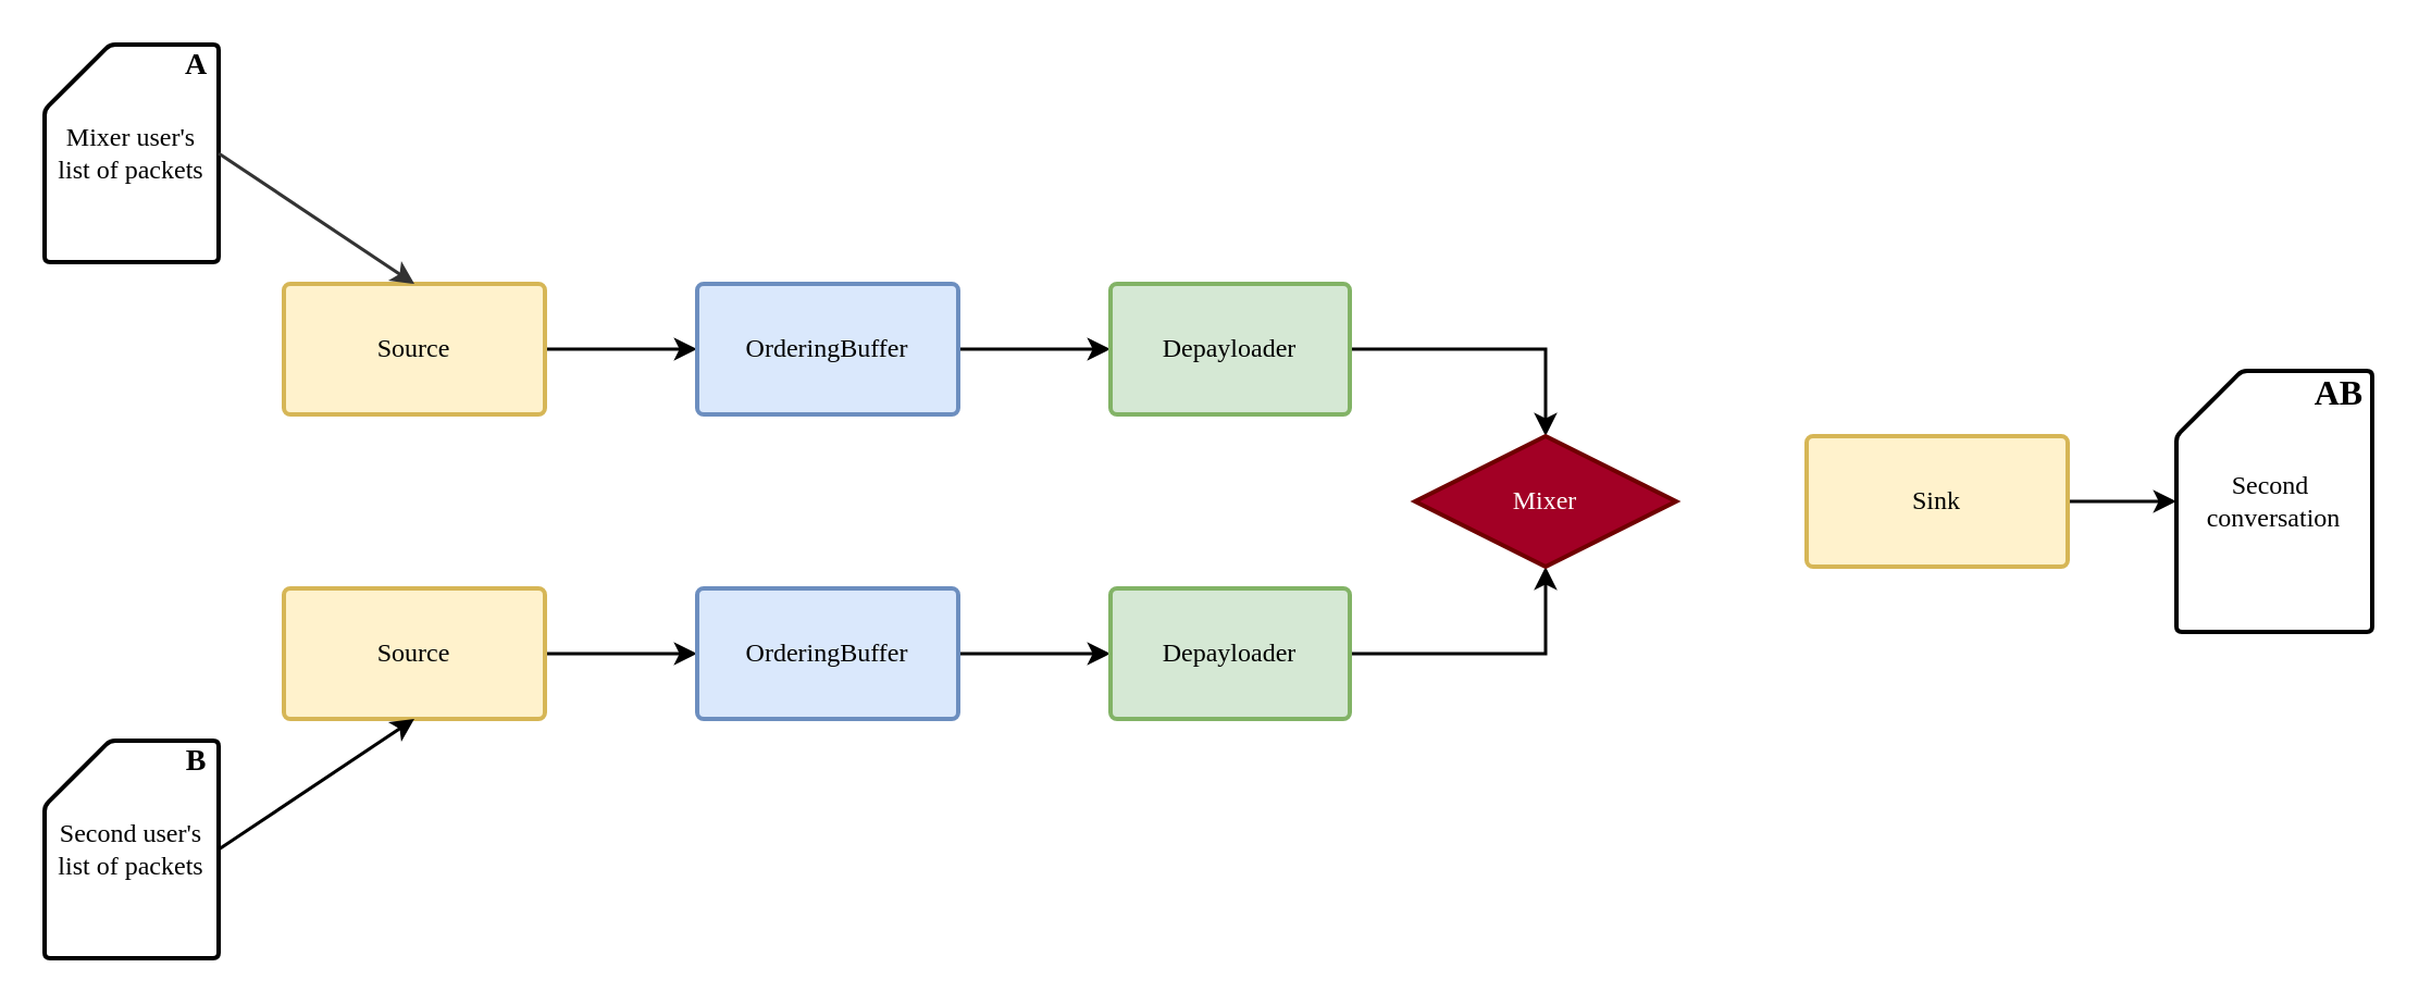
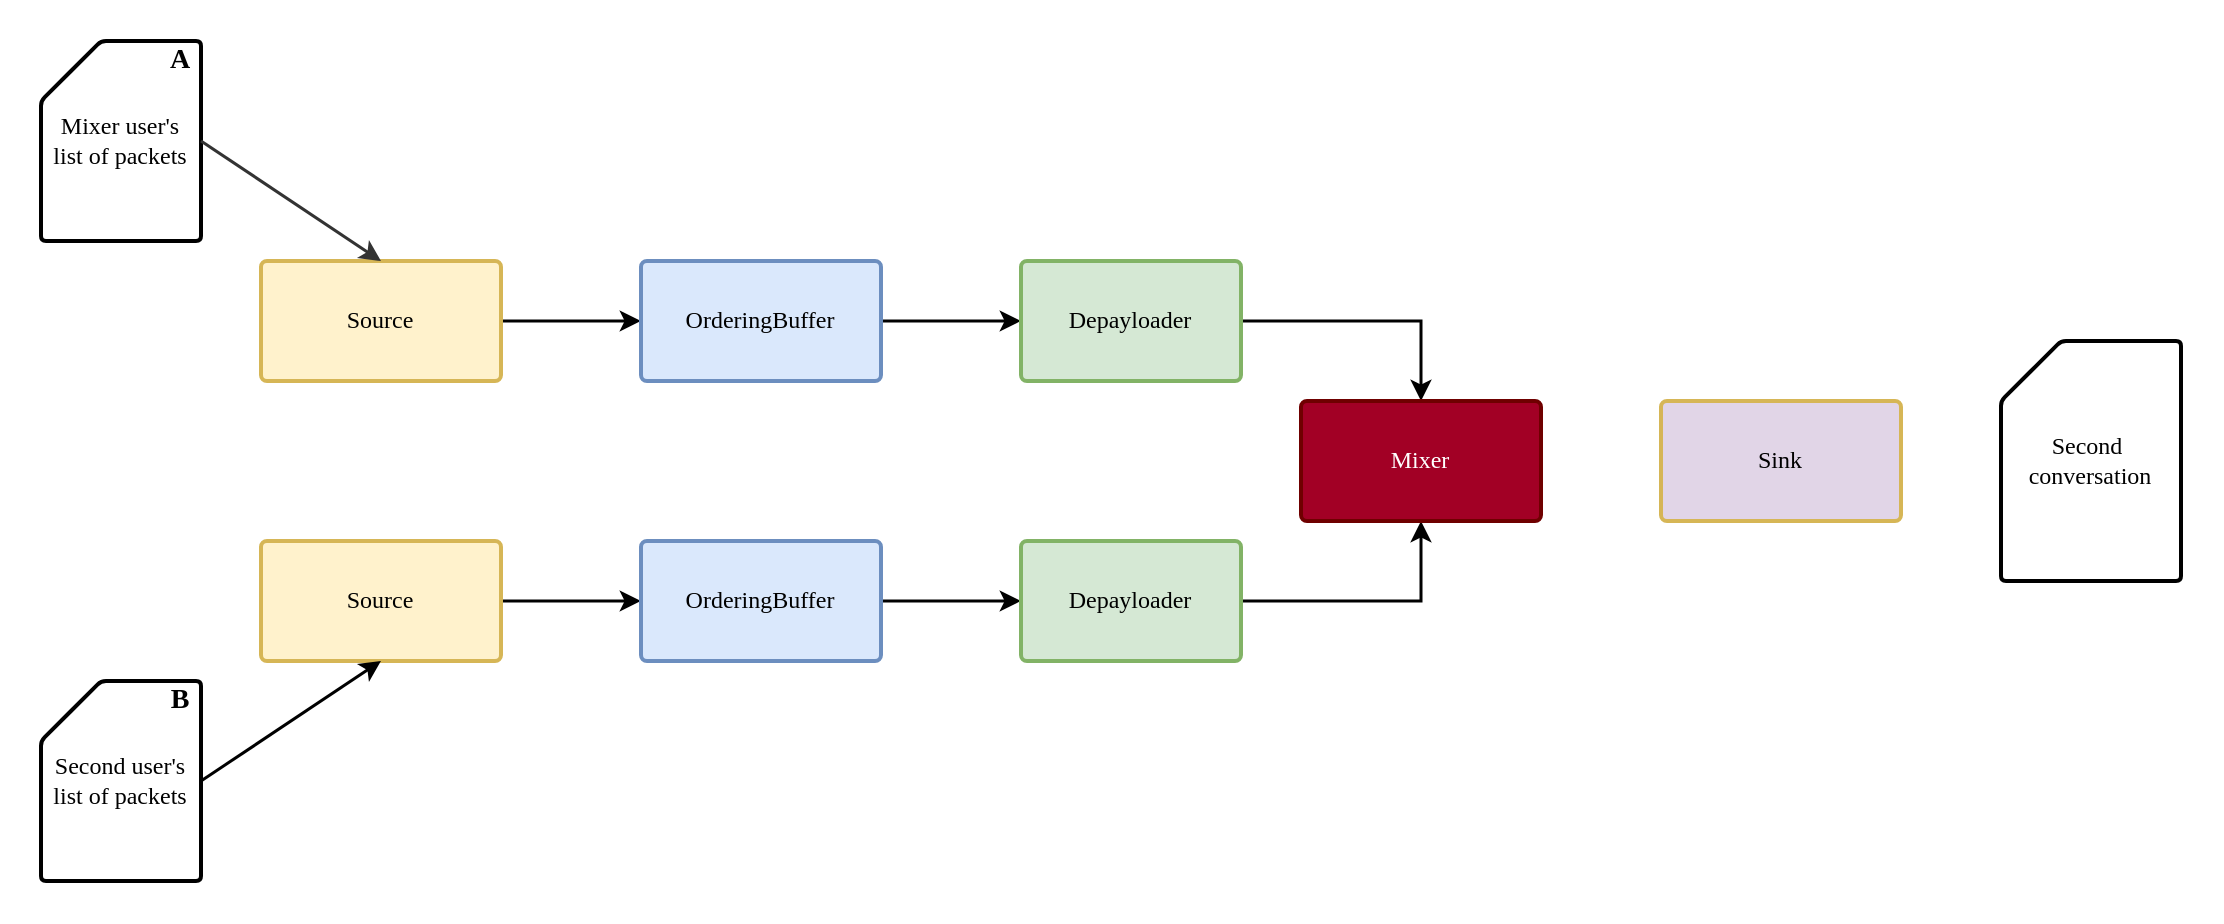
  <mxCell id="0" />
  <mxCell id="1" parent="0" />
  <mxCell id="2" style="edgeStyle=orthogonalEdgeStyle;rounded=1;orthogonalLoop=1;jettySize=auto;html=1;exitX=1;exitY=0.5;exitDx=0;exitDy=0;entryX=0;entryY=0.5;entryDx=0;entryDy=0;strokeWidth=1.5;strokeColor=#000000;" parent="1" source="3" target="7" edge="1"><mxGeometry relative="1" as="geometry"><Array as="points"><mxPoint x="290" y="160" /><mxPoint x="290" y="160" /></Array></mxGeometry></mxCell>
  <mxCell id="3" value="&lt;font face=&quot;Montserrat&quot; data-font-src=&quot;https://fonts.googleapis.com/css?family=Montserrat&quot; size=&quot;1&quot;&gt;&lt;span style=&quot;font-size: 12px&quot;&gt;Source&lt;/span&gt;&lt;/font&gt;" style="rounded=1;whiteSpace=wrap;html=1;fillColor=#fff2cc;strokeColor=#d6b656;strokeWidth=2;arcSize=5;sketch=0;" parent="1" vertex="1"><mxGeometry x="130" y="130" width="120" height="60" as="geometry" /></mxCell>
  <mxCell id="4" style="edgeStyle=orthogonalEdgeStyle;rounded=0;orthogonalLoop=1;jettySize=auto;html=1;exitX=1;exitY=0.5;exitDx=0;exitDy=0;entryX=0;entryY=0.5;entryDx=0;entryDy=0;strokeWidth=1.5;" parent="1" source="5" target="11" edge="1"><mxGeometry relative="1" as="geometry" /></mxCell>
  <mxCell id="5" value="&lt;font face=&quot;Montserrat&quot; data-font-src=&quot;https://fonts.googleapis.com/css?family=Montserrat&quot;&gt;Source&lt;/font&gt;" style="rounded=1;whiteSpace=wrap;html=1;fillColor=#fff2cc;strokeColor=#d6b656;strokeWidth=2;arcSize=5;sketch=0;" parent="1" vertex="1"><mxGeometry x="130" y="270" width="120" height="60" as="geometry" /></mxCell>
  <mxCell id="6" style="edgeStyle=orthogonalEdgeStyle;rounded=0;orthogonalLoop=1;jettySize=auto;html=1;exitX=1;exitY=0.5;exitDx=0;exitDy=0;entryX=0;entryY=0.5;entryDx=0;entryDy=0;strokeWidth=1.5;strokeColor=#000000;" parent="1" source="7" target="9" edge="1"><mxGeometry relative="1" as="geometry" /></mxCell>
  <mxCell id="7" value="&lt;font face=&quot;Montserrat&quot; data-font-src=&quot;https://fonts.googleapis.com/css?family=Montserrat&quot;&gt;OrderingBuffer&lt;/font&gt;" style="rounded=1;whiteSpace=wrap;html=1;fillColor=#dae8fc;strokeColor=#6c8ebf;strokeWidth=2;perimeterSpacing=0;arcSize=5;sketch=0;imageWidth=24;" parent="1" vertex="1"><mxGeometry x="320" y="130" width="120" height="60" as="geometry" /></mxCell>
  <mxCell id="8" style="edgeStyle=orthogonalEdgeStyle;rounded=0;orthogonalLoop=1;jettySize=auto;html=1;exitX=1;exitY=0.5;exitDx=0;exitDy=0;entryX=0.5;entryY=0;entryDx=0;entryDy=0;strokeWidth=1.5;" parent="1" source="9" target="14" edge="1"><mxGeometry relative="1" as="geometry" /></mxCell>
  <mxCell id="9" value="&lt;font face=&quot;Montserrat&quot; data-font-src=&quot;https://fonts.googleapis.com/css?family=Montserrat&quot;&gt;Depayloader&lt;/font&gt;" style="rounded=1;whiteSpace=wrap;html=1;fillColor=#d5e8d4;strokeColor=#82b366;strokeWidth=2;arcSize=5;glass=0;sketch=0;" parent="1" vertex="1"><mxGeometry x="510" y="130" width="110" height="60" as="geometry" /></mxCell>
  <mxCell id="10" style="edgeStyle=orthogonalEdgeStyle;rounded=0;orthogonalLoop=1;jettySize=auto;html=1;exitX=1;exitY=0.5;exitDx=0;exitDy=0;entryX=0;entryY=0.5;entryDx=0;entryDy=0;strokeWidth=1.5;" parent="1" source="11" target="13" edge="1"><mxGeometry relative="1" as="geometry" /></mxCell>
  <mxCell id="11" value="&lt;font face=&quot;Montserrat&quot; data-font-src=&quot;https://fonts.googleapis.com/css?family=Montserrat&quot;&gt;OrderingBuffer&lt;/font&gt;" style="rounded=1;whiteSpace=wrap;html=1;fillColor=#dae8fc;strokeColor=#6c8ebf;strokeWidth=2;arcSize=5;sketch=0;" parent="1" vertex="1"><mxGeometry x="320" y="270" width="120" height="60" as="geometry" /></mxCell>
  <mxCell id="12" style="edgeStyle=orthogonalEdgeStyle;rounded=0;orthogonalLoop=1;jettySize=auto;html=1;exitX=1;exitY=0.5;exitDx=0;exitDy=0;entryX=0.5;entryY=1;entryDx=0;entryDy=0;strokeWidth=1.5;" parent="1" source="13" target="14" edge="1"><mxGeometry relative="1" as="geometry" /></mxCell>
  <mxCell id="13" value="&lt;font face=&quot;Montserrat&quot; data-font-src=&quot;https://fonts.googleapis.com/css?family=Montserrat&quot;&gt;Depayloader&lt;/font&gt;" style="rounded=1;whiteSpace=wrap;html=1;fillColor=#d5e8d4;strokeColor=#82b366;strokeWidth=2;arcSize=5;glass=0;sketch=0;" parent="1" vertex="1"><mxGeometry x="510" y="270" width="110" height="60" as="geometry" /></mxCell>
- <mxCell id="14" value="&lt;font face=&quot;Montserrat&quot; data-font-src=&quot;https://fonts.googleapis.com/css?family=Montserrat&quot;&gt;Mixer&lt;/font&gt;" style="rhombus;whiteSpace=wrap;html=1;fillColor=#a20025;fontColor=#ffffff;strokeColor=#6F0000;strokeWidth=2;arcSize=5;" parent="1" vertex="1"><mxGeometry x="650" y="200" width="120" height="60" as="geometry" /></mxCell>
- <mxCell id="15" style="edgeStyle=orthogonalEdgeStyle;rounded=0;orthogonalLoop=1;jettySize=auto;html=1;exitX=1;exitY=0.5;exitDx=0;exitDy=0;strokeWidth=1.5;" parent="1" source="16" target="21" edge="1"><mxGeometry relative="1" as="geometry" /></mxCell>
- <mxCell id="16" value="&lt;font face=&quot;Montserrat&quot; data-font-src=&quot;https://fonts.googleapis.com/css?family=Montserrat&quot;&gt;Sink&lt;/font&gt;" style="rounded=1;whiteSpace=wrap;html=1;fillColor=#fff2cc;strokeColor=#d6b656;arcSize=5;strokeWidth=2;" parent="1" vertex="1"><mxGeometry x="830" y="200" width="120" height="60" as="geometry" /></mxCell>
+ <mxCell id="14" value="&lt;font face=&quot;Montserrat&quot; data-font-src=&quot;https://fonts.googleapis.com/css?family=Montserrat&quot;&gt;Mixer&lt;/font&gt;" style="rounded=1;whiteSpace=wrap;html=1;fillColor=#a20025;fontColor=#ffffff;strokeColor=#6F0000;strokeWidth=2;arcSize=5;" parent="1" vertex="1"><mxGeometry x="650" y="200" width="120" height="60" as="geometry" /></mxCell>
+ <mxCell id="16" value="&lt;font face=&quot;Montserrat&quot; data-font-src=&quot;https://fonts.googleapis.com/css?family=Montserrat&quot;&gt;Sink&lt;/font&gt;" style="rounded=1;whiteSpace=wrap;html=1;fillColor=#e1d5e7;strokeColor=#d6b656;arcSize=5;strokeWidth=2;" parent="1" vertex="1"><mxGeometry x="830" y="200" width="120" height="60" as="geometry" /></mxCell>
  <mxCell id="17" value="&lt;font face=&quot;Montserrat&quot; data-font-src=&quot;https://fonts.googleapis.com/css?family=Montserrat&quot;&gt;Mixer user's&lt;br&gt;list of packets&lt;/font&gt;" style="shape=card;whiteSpace=wrap;html=1;strokeWidth=2;rounded=1;size=30;arcSize=5;" parent="1" vertex="1"><mxGeometry x="20" y="20" width="80" height="100" as="geometry" /></mxCell>
  <mxCell id="18" value="&lt;font face=&quot;Montserrat&quot; data-font-src=&quot;https://fonts.googleapis.com/css?family=Montserrat&quot;&gt;Second user's&lt;br&gt;list of packets&lt;/font&gt;" style="shape=card;whiteSpace=wrap;html=1;strokeWidth=2;rounded=1;arcSize=5;" parent="1" vertex="1"><mxGeometry x="20" y="340" width="80" height="100" as="geometry" /></mxCell>
  <mxCell id="19" value="" style="endArrow=classic;html=1;rounded=0;entryX=0.5;entryY=0;entryDx=0;entryDy=0;exitX=1;exitY=0.5;exitDx=0;exitDy=0;exitPerimeter=0;strokeWidth=1.5;endFill=1;endSize=6;targetPerimeterSpacing=0;strokeColor=#333333;" parent="1" source="17" target="3" edge="1"><mxGeometry width="50" height="50" relative="1" as="geometry"><mxPoint x="-10" y="350" as="sourcePoint" /><mxPoint x="40" y="300" as="targetPoint" /></mxGeometry></mxCell>
  <mxCell id="20" value="" style="endArrow=classic;html=1;rounded=0;entryX=0.5;entryY=1;entryDx=0;entryDy=0;exitX=1;exitY=0.5;exitDx=0;exitDy=0;exitPerimeter=0;strokeWidth=1.5;" parent="1" source="18" target="5" edge="1"><mxGeometry width="50" height="50" relative="1" as="geometry"><mxPoint x="-10" y="350" as="sourcePoint" /><mxPoint x="40" y="300" as="targetPoint" /></mxGeometry></mxCell>
  <mxCell id="21" value="&lt;font face=&quot;Montserrat&quot; data-font-src=&quot;https://fonts.googleapis.com/css?family=Montserrat&quot;&gt;Second&amp;nbsp;&lt;br&gt;conversation&lt;/font&gt;" style="shape=card;whiteSpace=wrap;html=1;rounded=1;strokeWidth=2;arcSize=5;" parent="1" vertex="1"><mxGeometry x="1000" y="170" width="90" height="120" as="geometry" /></mxCell>
  <mxCell id="22" value="&lt;b&gt;A&lt;/b&gt;" style="whiteSpace=wrap;html=1;rounded=0;glass=0;sketch=0;fontFamily=Montserrat;fontSource=https%3A%2F%2Ffonts.googleapis.com%2Fcss%3Ffamily%3DMontserrat;fontSize=14;strokeColor=none;strokeWidth=2;fillColor=none;" vertex="1" parent="1"><mxGeometry x="80" y="20" width="20" height="20" as="geometry" /></mxCell>
  <mxCell id="23" value="&lt;b&gt;B&lt;/b&gt;" style="whiteSpace=wrap;html=1;rounded=0;glass=0;sketch=0;fontFamily=Montserrat;fontSource=https%3A%2F%2Ffonts.googleapis.com%2Fcss%3Ffamily%3DMontserrat;fontSize=14;strokeColor=none;strokeWidth=2;fillColor=none;" vertex="1" parent="1"><mxGeometry x="80" y="340" width="20" height="20" as="geometry" /></mxCell>
- <mxCell id="24" value="&lt;b&gt;&lt;font style=&quot;font-size: 16px&quot;&gt;AB&lt;/font&gt;&lt;/b&gt;" style="whiteSpace=wrap;html=1;rounded=0;glass=0;sketch=0;fontFamily=Montserrat;fontSource=https%3A%2F%2Ffonts.googleapis.com%2Fcss%3Ffamily%3DMontserrat;fontSize=14;strokeColor=none;strokeWidth=2;fillColor=none;" vertex="1" parent="1"><mxGeometry x="1060" y="170" width="30" height="20" as="geometry" /></mxCell>
